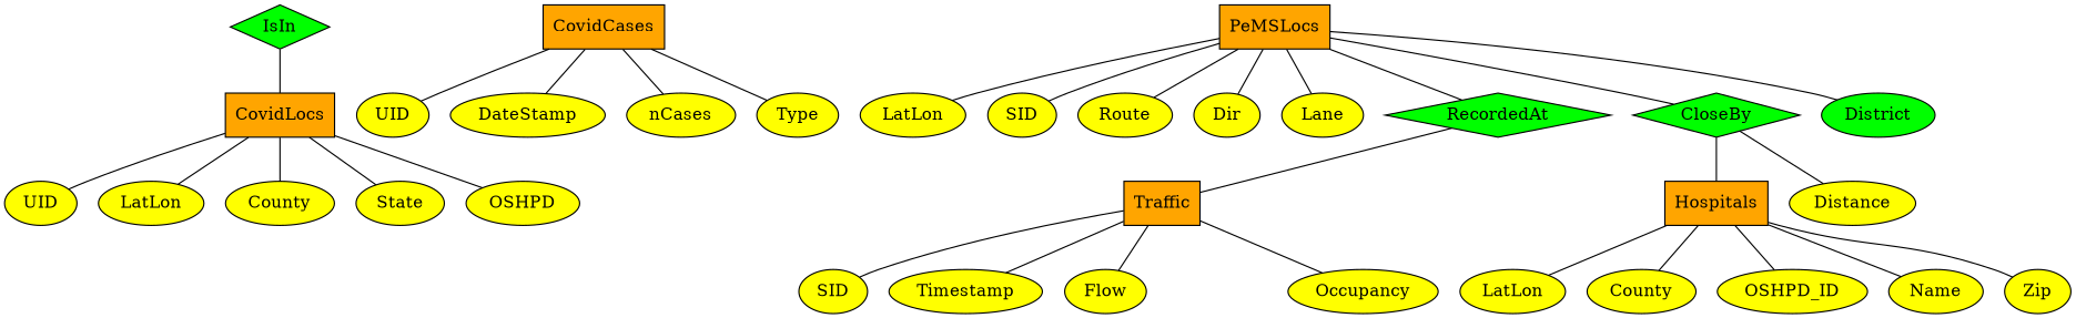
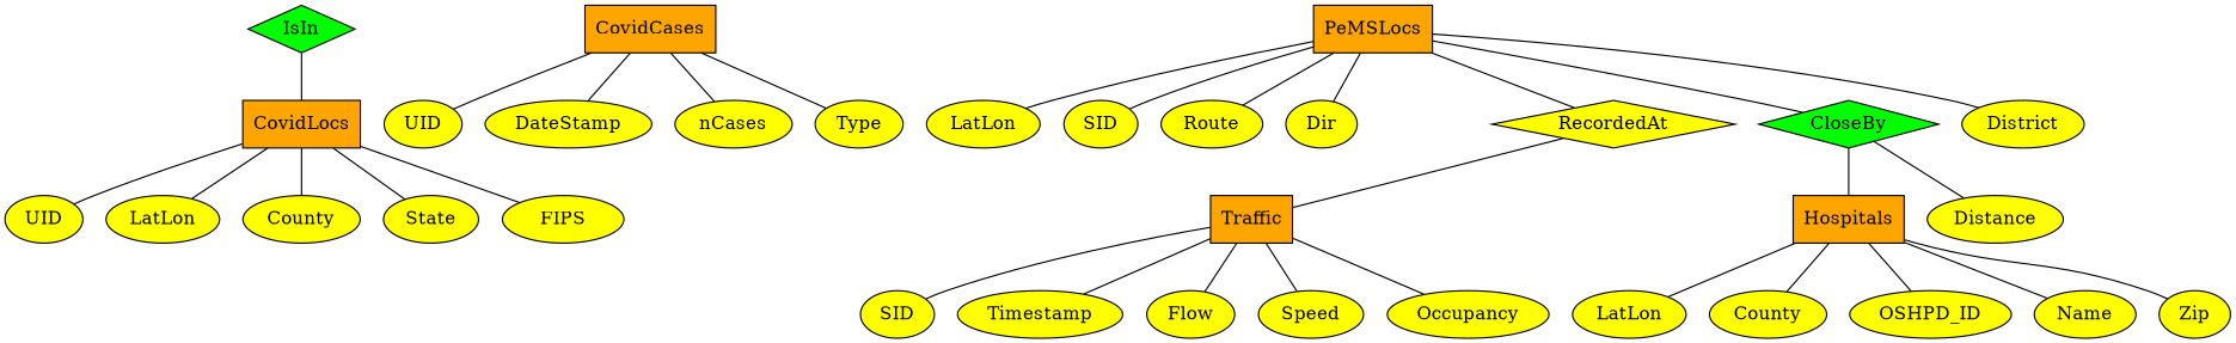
  graph {
    fontsize=20
    node [fillcolor=yellow shape=ellipse style=filled]
    n1 [label=UID]
    n2 [label=UID]
    n3 [label=LatLon]
    n4 [label=LatLon]
    n5 [label=LatLon]
    n6 [label=County]
    n7 [label=County]
    n8 [label=SID]
    n9 [label=SID]
    CovidLocs [fillcolor=orange shape=box]
    State
-   FIPS [label=OSHPD]
+   FIPS
    CovidCases [fillcolor=orange shape=box]
    DateStamp
    nCases
    Type
    Hospitals [fillcolor=orange shape=box]
    OSHPD_ID
    Name
    Zip
    PeMSLocs [fillcolor=orange shape=box]
    Route
    Dir
-   Lane
-   RecordedAt [fillcolor=green shape=diamond]
+   RecordedAt [shape=diamond]
    CloseBy [fillcolor=green shape=diamond]
-   District [fillcolor=green]
+   District
    Traffic [fillcolor=orange shape=box]
    Distance
    IsIn [fillcolor=green shape=diamond]
    Timestamp
    Flow
+   Speed
    Occupancy
    subgraph sub_1 {
      n1
      n2
    }
    subgraph sub_2 {
      n3
      n4
      n5
    }
    subgraph sub_3 {
      n6
      n7
    }
    subgraph sub_4 {
      n8
      n9
    }
    CovidLocs -- n1
    CovidLocs -- n3
    CovidLocs -- n6
    CovidLocs -- State
    CovidLocs -- FIPS
    CovidCases -- n2
    CovidCases -- DateStamp
    CovidCases -- nCases
    CovidCases -- Type
    Hospitals -- n4
    Hospitals -- n7
    Hospitals -- OSHPD_ID
    Hospitals -- Name
    Hospitals -- Zip
    PeMSLocs -- n5
    PeMSLocs -- n8
    PeMSLocs -- Route
    PeMSLocs -- Dir
-   PeMSLocs -- Lane
    PeMSLocs -- RecordedAt
    PeMSLocs -- CloseBy
    PeMSLocs -- District
    RecordedAt -- Traffic
    CloseBy -- Hospitals
    CloseBy -- Distance
    Traffic -- n9
    Traffic -- Timestamp
    Traffic -- Flow
+   Traffic -- Speed
    Traffic -- Occupancy
    IsIn -- CovidLocs
  }
